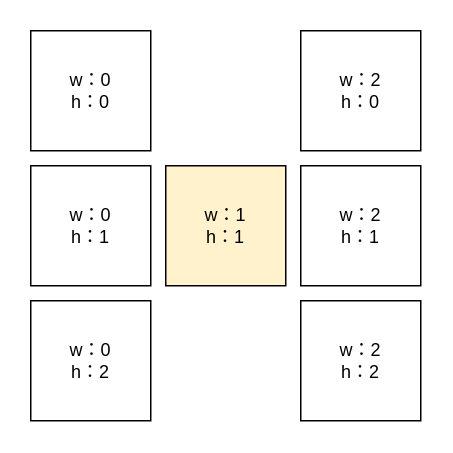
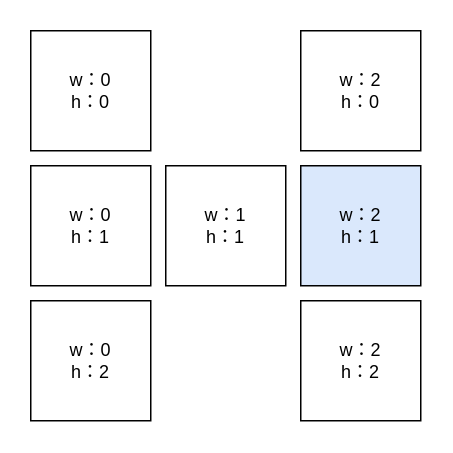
  <mxCell id="0" />
  <mxCell id="1" parent="0" />
  <mxCell id="2" value="w：0&lt;br&gt;h：0" style="rounded=0;whiteSpace=wrap;html=1;" vertex="1" parent="1"><mxGeometry x="20" y="20" width="80" height="80" as="geometry" /></mxCell>
  <mxCell id="3" value="w：2&lt;br&gt;h：0" style="rounded=0;whiteSpace=wrap;html=1;" vertex="1" parent="1"><mxGeometry x="200" y="20" width="80" height="80" as="geometry" /></mxCell>
  <mxCell id="4" value="w：0&lt;br&gt;h：1" style="rounded=0;whiteSpace=wrap;html=1;" vertex="1" parent="1"><mxGeometry x="20" y="110" width="80" height="80" as="geometry" /></mxCell>
- <mxCell id="5" value="w：1&lt;br&gt;h：1" style="rounded=0;whiteSpace=wrap;html=1;fillColor=#fff2cc;" vertex="1" parent="1"><mxGeometry x="110" y="110" width="80" height="80" as="geometry" /></mxCell>
- <mxCell id="6" value="w：2&lt;br&gt;h：1" style="rounded=0;whiteSpace=wrap;html=1;" vertex="1" parent="1"><mxGeometry x="200" y="110" width="80" height="80" as="geometry" /></mxCell>
+ <mxCell id="5" value="w：1&lt;br&gt;h：1" style="rounded=0;whiteSpace=wrap;html=1;" vertex="1" parent="1"><mxGeometry x="110" y="110" width="80" height="80" as="geometry" /></mxCell>
+ <mxCell id="6" value="w：2&lt;br&gt;h：1" style="rounded=0;whiteSpace=wrap;html=1;fillColor=#dae8fc;" vertex="1" parent="1"><mxGeometry x="200" y="110" width="80" height="80" as="geometry" /></mxCell>
  <mxCell id="7" value="w：0&lt;br&gt;h：2" style="rounded=0;whiteSpace=wrap;html=1;" vertex="1" parent="1"><mxGeometry x="20" y="200" width="80" height="80" as="geometry" /></mxCell>
  <mxCell id="8" value="w：2&lt;br&gt;h：2" style="rounded=0;whiteSpace=wrap;html=1;" vertex="1" parent="1"><mxGeometry x="200" y="200" width="80" height="80" as="geometry" /></mxCell>
